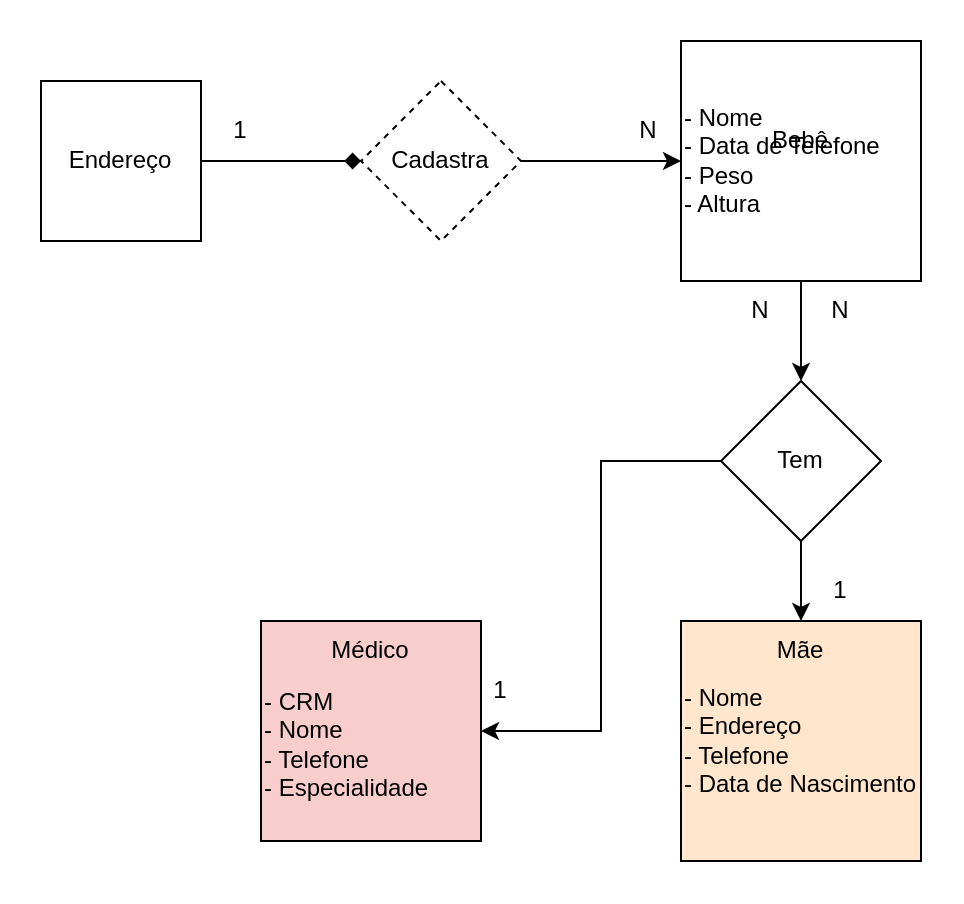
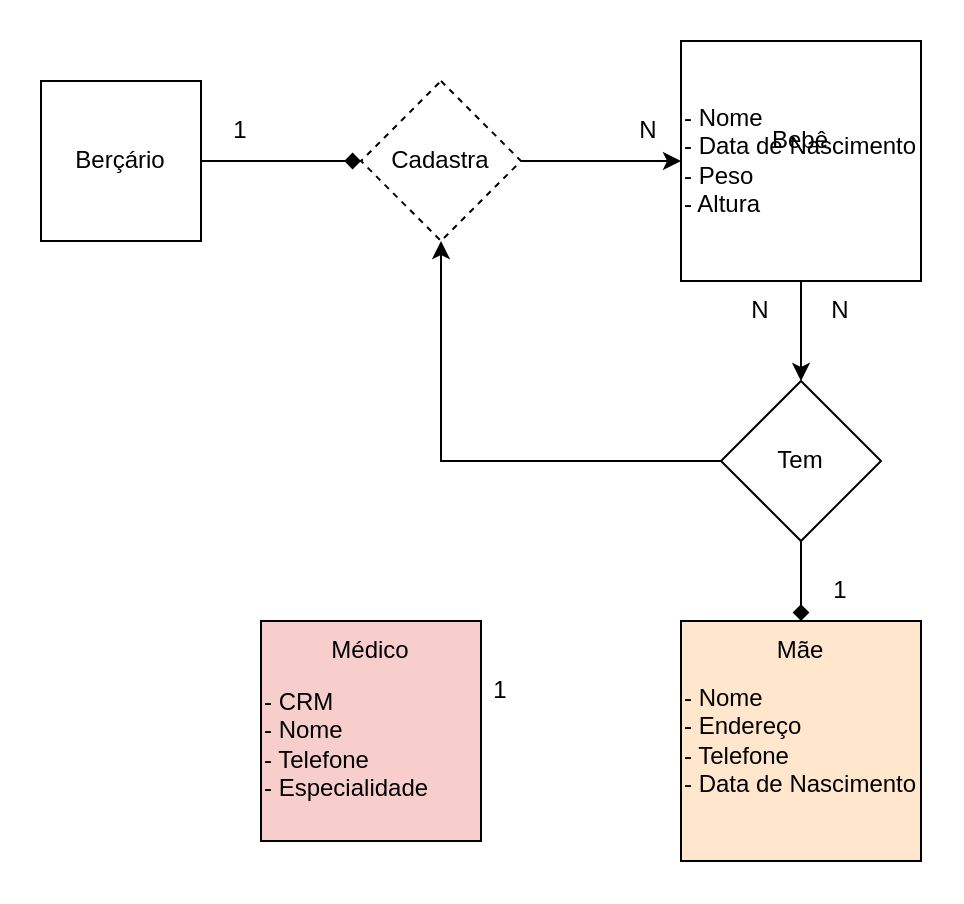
  <mxCell id="0" />
  <mxCell id="1" parent="0" />
  <mxCell id="2" style="edgeStyle=orthogonalEdgeStyle;rounded=0;orthogonalLoop=1;jettySize=auto;html=1;entryX=0;entryY=0.5;entryDx=0;entryDy=0;endArrow=diamond;" parent="1" source="3" target="5" edge="1"><mxGeometry relative="1" as="geometry" /></mxCell>
- <mxCell id="3" value="Endereço" style="whiteSpace=wrap;html=1;aspect=fixed;" parent="1" vertex="1"><mxGeometry x="20" y="40" width="80" height="80" as="geometry" /></mxCell>
+ <mxCell id="3" value="Berçário" style="whiteSpace=wrap;html=1;aspect=fixed;" parent="1" vertex="1"><mxGeometry x="20" y="40" width="80" height="80" as="geometry" /></mxCell>
  <mxCell id="4" style="edgeStyle=orthogonalEdgeStyle;rounded=0;orthogonalLoop=1;jettySize=auto;html=1;entryX=0;entryY=0.5;entryDx=0;entryDy=0;" parent="1" source="5" target="7" edge="1"><mxGeometry relative="1" as="geometry" /></mxCell>
  <mxCell id="5" value="Cadastra" style="rhombus;whiteSpace=wrap;html=1;dashed=1;" parent="1" vertex="1"><mxGeometry x="180" y="40" width="80" height="80" as="geometry" /></mxCell>
  <mxCell id="6" style="edgeStyle=orthogonalEdgeStyle;rounded=0;orthogonalLoop=1;jettySize=auto;html=1;entryX=0.5;entryY=0;entryDx=0;entryDy=0;" parent="1" source="7" target="15" edge="1"><mxGeometry relative="1" as="geometry" /></mxCell>
- <mxCell id="7" value="- Nome&lt;br&gt;- Data de Telefone&lt;br&gt;- Peso&lt;br&gt;- Altura&lt;br&gt;" style="whiteSpace=wrap;html=1;aspect=fixed;align=left;" parent="1" vertex="1"><mxGeometry x="340" y="20" width="120" height="120" as="geometry" /></mxCell>
+ <mxCell id="7" value="- Nome&lt;br&gt;- Data de Nascimento&lt;br&gt;- Peso&lt;br&gt;- Altura&lt;br&gt;" style="whiteSpace=wrap;html=1;aspect=fixed;align=left;" parent="1" vertex="1"><mxGeometry x="340" y="20" width="120" height="120" as="geometry" /></mxCell>
  <mxCell id="8" value="Bebê" style="text;html=1;strokeColor=none;fillColor=none;align=center;verticalAlign=middle;whiteSpace=wrap;rounded=0;" parent="1" vertex="1"><mxGeometry x="370" y="55" width="60" height="30" as="geometry" /></mxCell>
  <mxCell id="9" value="1" style="text;html=1;strokeColor=none;fillColor=none;align=center;verticalAlign=middle;whiteSpace=wrap;rounded=0;" parent="1" vertex="1"><mxGeometry x="90" y="50" width="60" height="30" as="geometry" /></mxCell>
  <mxCell id="10" value="N" style="text;html=1;strokeColor=none;fillColor=none;align=center;verticalAlign=middle;whiteSpace=wrap;rounded=0;" parent="1" vertex="1"><mxGeometry x="294" y="50" width="60" height="30" as="geometry" /></mxCell>
  <mxCell id="11" value="- Nome&lt;br&gt;- Endereço&lt;br&gt;- Telefone&lt;br&gt;- Data de Nascimento" style="whiteSpace=wrap;html=1;aspect=fixed;align=left;fillColor=#ffe6cc;" parent="1" vertex="1"><mxGeometry x="340" y="310" width="120" height="120" as="geometry" /></mxCell>
  <mxCell id="12" value="Mãe" style="text;html=1;strokeColor=none;fillColor=none;align=center;verticalAlign=middle;whiteSpace=wrap;rounded=0;" parent="1" vertex="1"><mxGeometry x="370" y="310" width="60" height="30" as="geometry" /></mxCell>
- <mxCell id="13" style="edgeStyle=orthogonalEdgeStyle;rounded=0;orthogonalLoop=1;jettySize=auto;html=1;entryX=0.5;entryY=0;entryDx=0;entryDy=0;" parent="1" source="15" target="12" edge="1"><mxGeometry relative="1" as="geometry" /></mxCell>
- <mxCell id="14" style="edgeStyle=orthogonalEdgeStyle;rounded=0;orthogonalLoop=1;jettySize=auto;html=1;entryX=1;entryY=0.5;entryDx=0;entryDy=0;" parent="1" source="15" target="16" edge="1"><mxGeometry relative="1" as="geometry" /></mxCell>
+ <mxCell id="13" style="edgeStyle=orthogonalEdgeStyle;rounded=0;orthogonalLoop=1;jettySize=auto;html=1;entryX=0.5;entryY=0;entryDx=0;entryDy=0;endArrow=diamond;" parent="1" source="15" target="12" edge="1"><mxGeometry relative="1" as="geometry" /></mxCell>
+ <mxCell id="14" style="edgeStyle=orthogonalEdgeStyle;rounded=0;orthogonalLoop=1;jettySize=auto;html=1;" parent="1" source="15" target="5" edge="1"><mxGeometry relative="1" as="geometry" /></mxCell>
  <mxCell id="15" value="Tem" style="rhombus;whiteSpace=wrap;html=1;" parent="1" vertex="1"><mxGeometry x="360" y="190" width="80" height="80" as="geometry" /></mxCell>
  <mxCell id="16" value="&lt;br&gt;- CRM&lt;br&gt;- Nome&lt;br&gt;- Telefone&lt;br&gt;- Especialidade" style="whiteSpace=wrap;html=1;aspect=fixed;align=left;fillColor=#f8cecc;" parent="1" vertex="1"><mxGeometry x="130" y="310" width="110" height="110" as="geometry" /></mxCell>
  <mxCell id="17" value="Médico" style="text;html=1;strokeColor=none;fillColor=none;align=center;verticalAlign=middle;whiteSpace=wrap;rounded=0;" parent="1" vertex="1"><mxGeometry x="155" y="310" width="60" height="30" as="geometry" /></mxCell>
  <mxCell id="18" value="N" style="text;html=1;strokeColor=none;fillColor=none;align=center;verticalAlign=middle;whiteSpace=wrap;rounded=0;" parent="1" vertex="1"><mxGeometry x="350" y="140" width="60" height="30" as="geometry" /></mxCell>
  <mxCell id="19" value="1" style="text;html=1;strokeColor=none;fillColor=none;align=center;verticalAlign=middle;whiteSpace=wrap;rounded=0;" parent="1" vertex="1"><mxGeometry x="390" y="280" width="60" height="30" as="geometry" /></mxCell>
  <mxCell id="20" value="1" style="text;html=1;strokeColor=none;fillColor=none;align=center;verticalAlign=middle;whiteSpace=wrap;rounded=0;" parent="1" vertex="1"><mxGeometry x="220" y="330" width="60" height="30" as="geometry" /></mxCell>
  <mxCell id="21" value="N" style="text;html=1;strokeColor=none;fillColor=none;align=center;verticalAlign=middle;whiteSpace=wrap;rounded=0;" parent="1" vertex="1"><mxGeometry x="390" y="140" width="60" height="30" as="geometry" /></mxCell>
